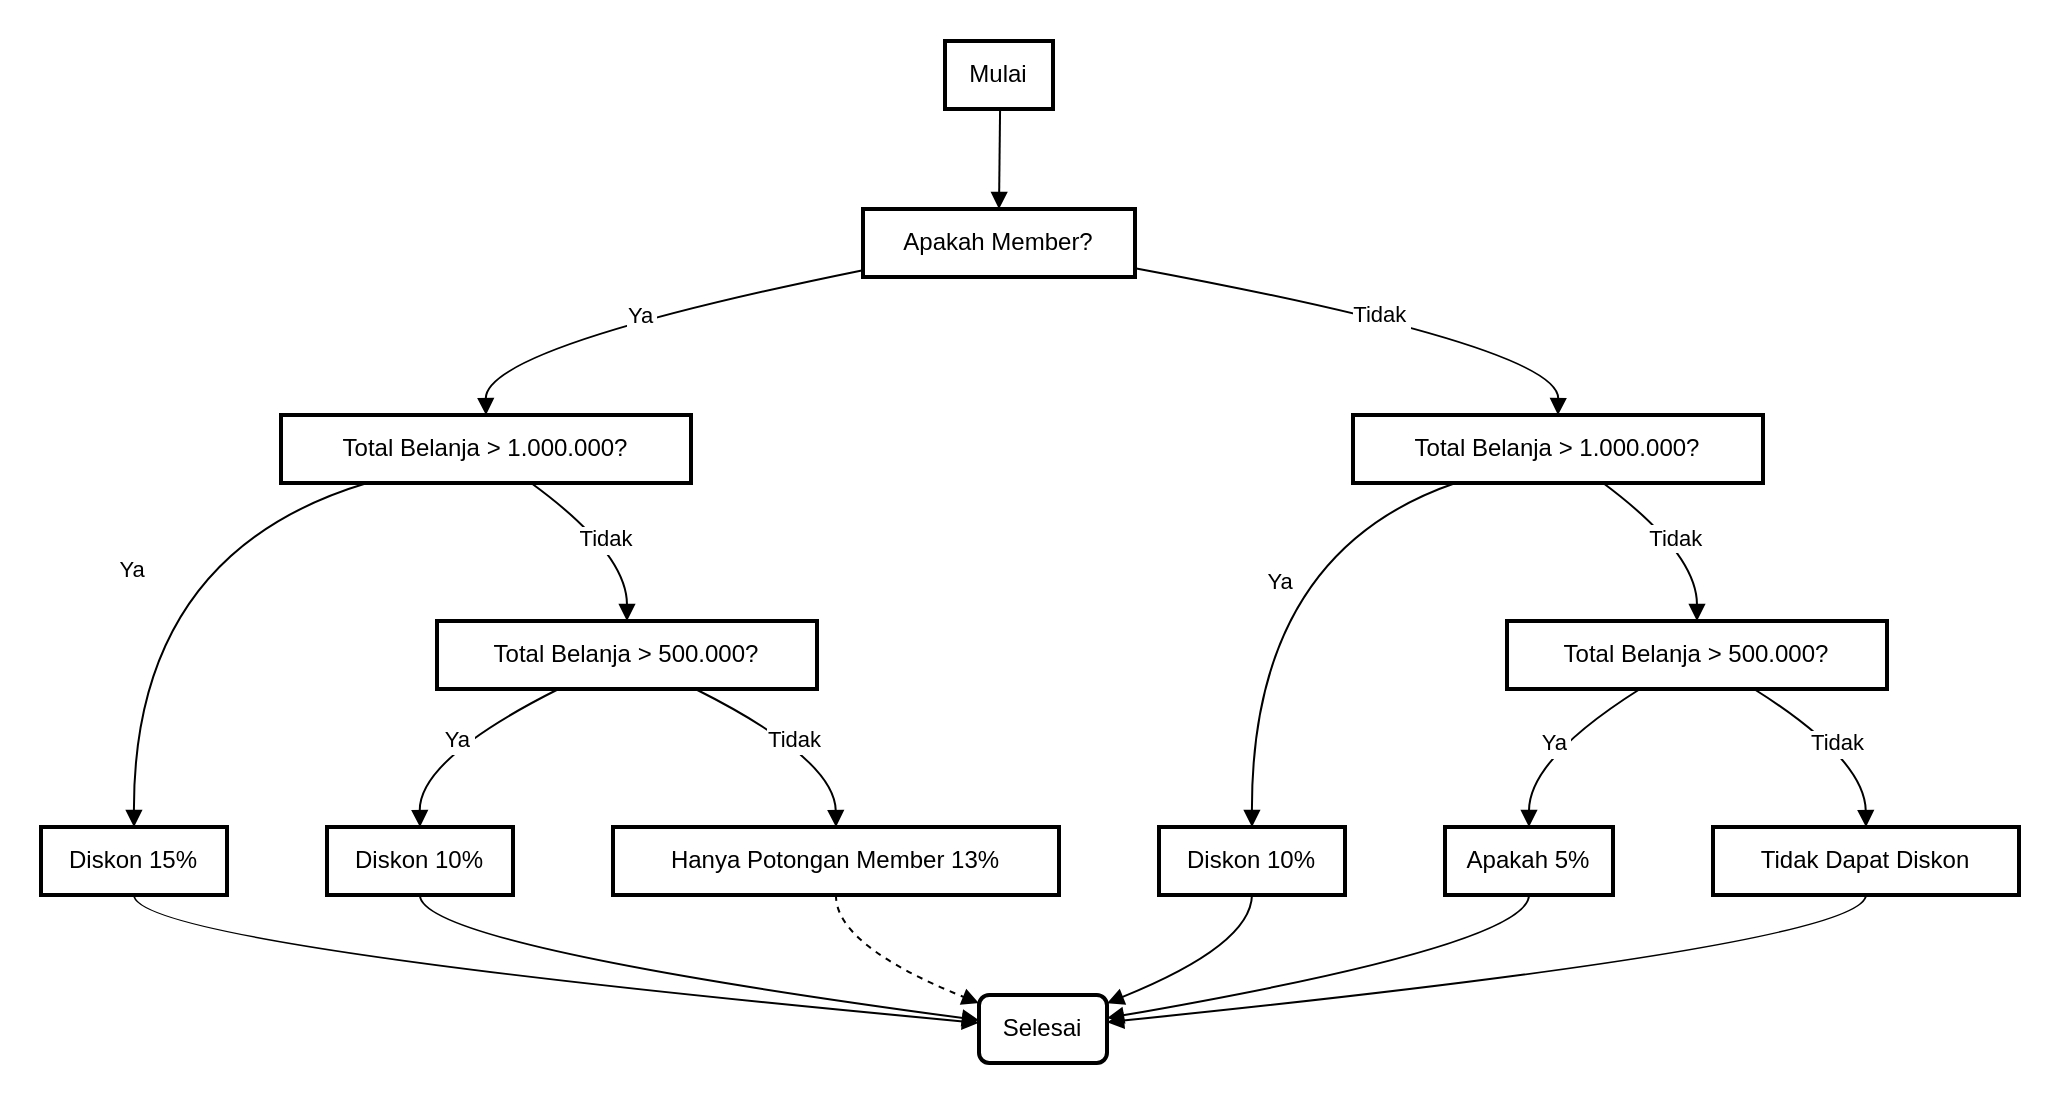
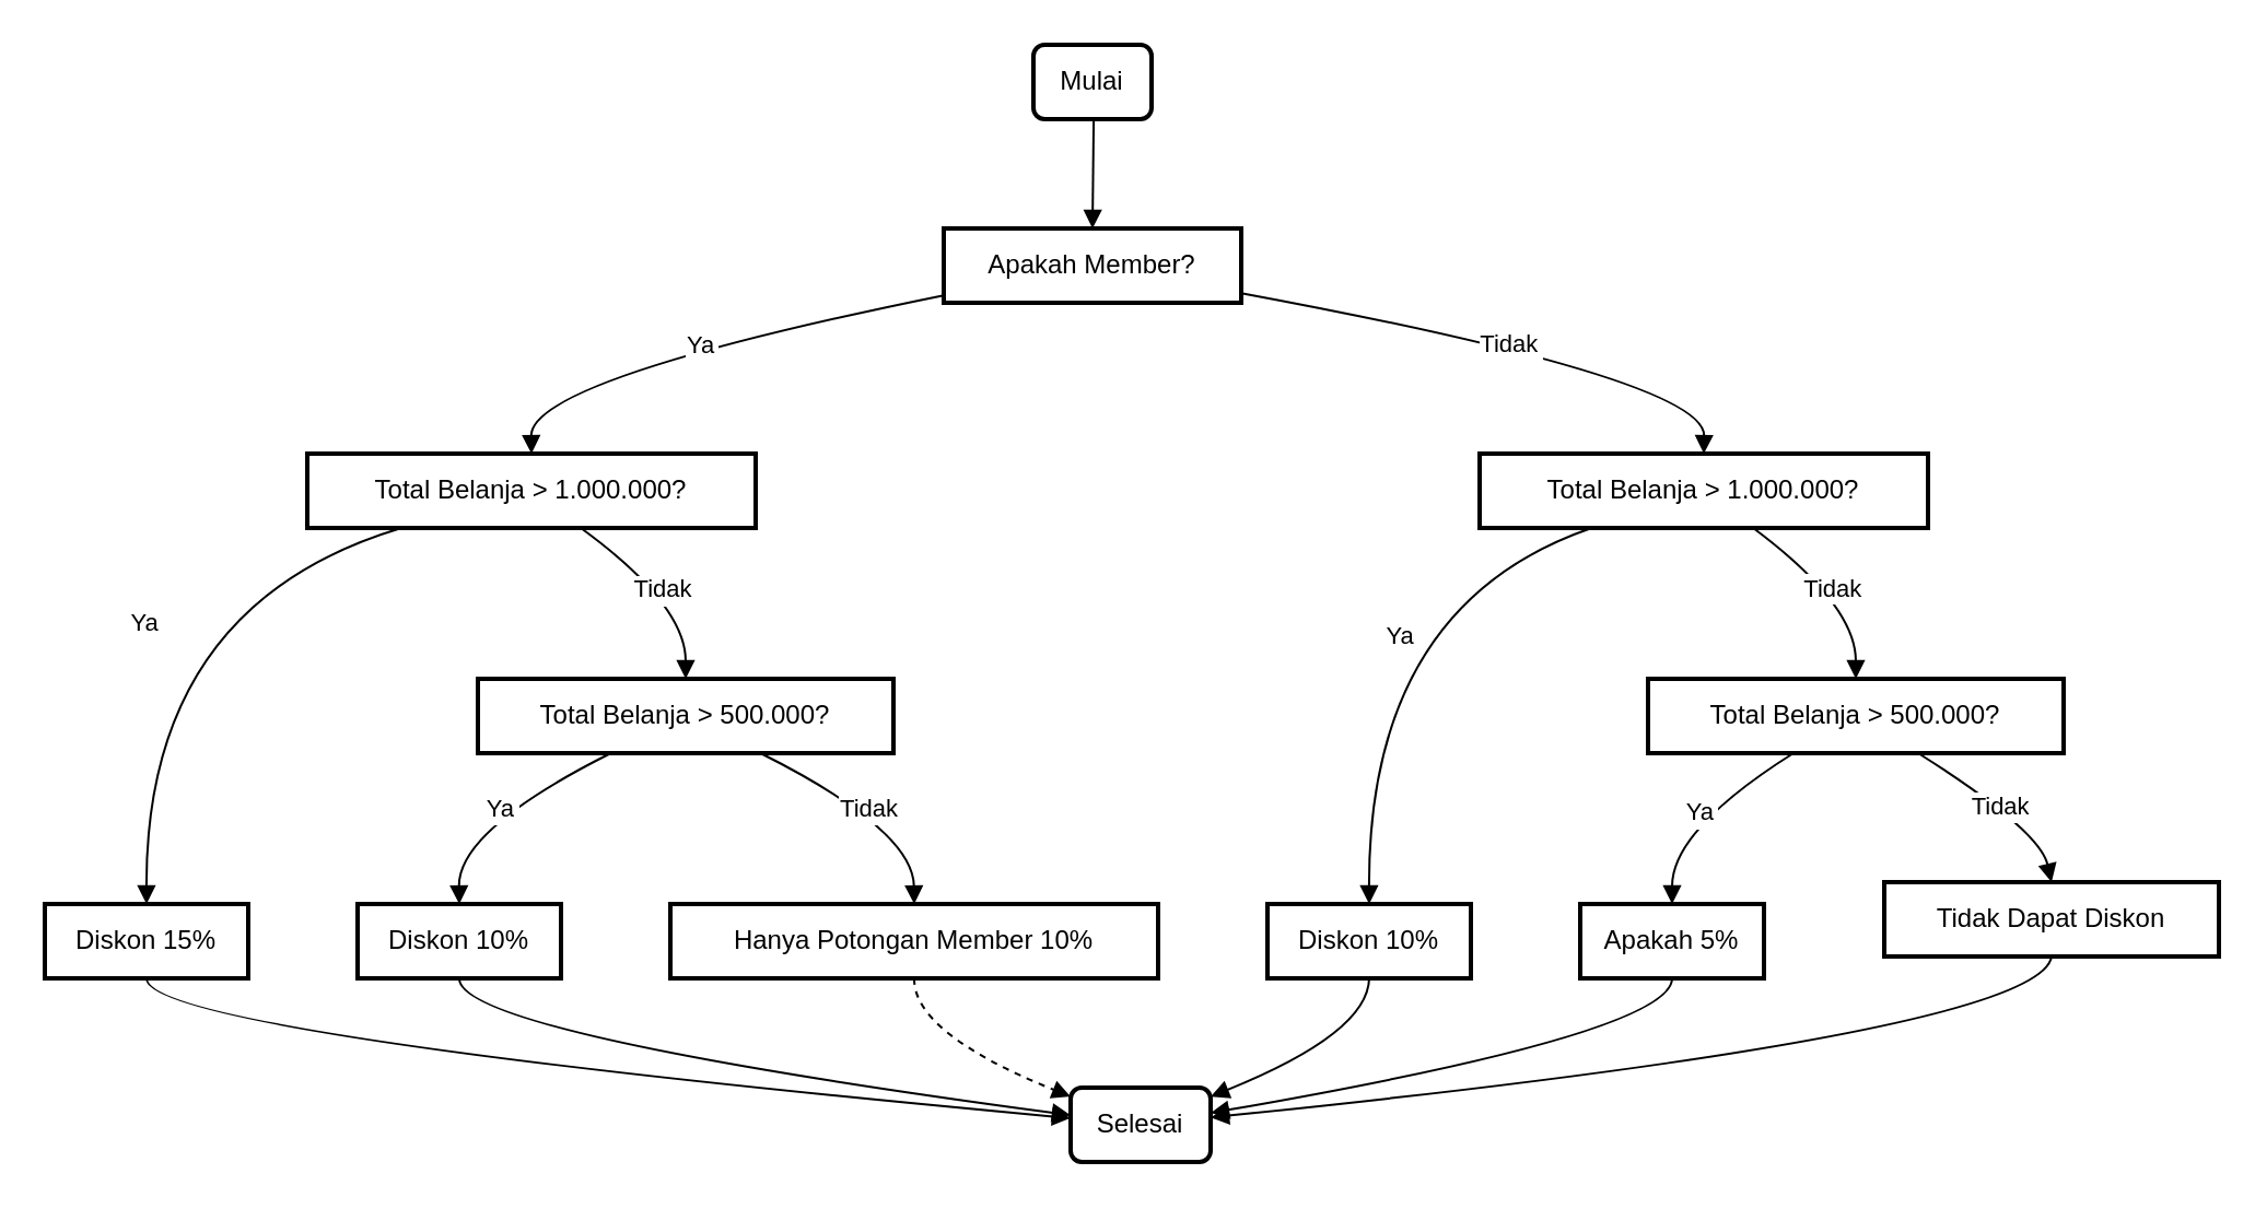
  <mxCell id="0" />
  <mxCell id="1" parent="0" />
- <mxCell id="2" value="Mulai" style="whiteSpace=wrap;strokeWidth=2;" vertex="1" parent="1"><mxGeometry x="472" y="20" width="54" height="34" as="geometry" /></mxCell>
+ <mxCell id="2" value="Mulai" style="whiteSpace=wrap;strokeWidth=2;rounded=1;" vertex="1" parent="1"><mxGeometry x="472" y="20" width="54" height="34" as="geometry" /></mxCell>
  <mxCell id="3" value="Apakah Member?" style="whiteSpace=wrap;strokeWidth=2;" vertex="1" parent="1"><mxGeometry x="431" y="104" width="136" height="34" as="geometry" /></mxCell>
  <mxCell id="4" value="Total Belanja &gt; 1.000.000?" style="whiteSpace=wrap;strokeWidth=2;" vertex="1" parent="1"><mxGeometry x="140" y="207" width="205" height="34" as="geometry" /></mxCell>
  <mxCell id="5" value="Diskon 15%" style="whiteSpace=wrap;strokeWidth=2;" vertex="1" parent="1"><mxGeometry x="20" y="413" width="93" height="34" as="geometry" /></mxCell>
  <mxCell id="6" value="Total Belanja &gt; 500.000?" style="whiteSpace=wrap;strokeWidth=2;" vertex="1" parent="1"><mxGeometry x="218" y="310" width="190" height="34" as="geometry" /></mxCell>
  <mxCell id="7" value="Diskon 10%" style="whiteSpace=wrap;strokeWidth=2;" vertex="1" parent="1"><mxGeometry x="163" y="413" width="93" height="34" as="geometry" /></mxCell>
- <mxCell id="8" value="Hanya Potongan Member 13%" style="whiteSpace=wrap;strokeWidth=2;" vertex="1" parent="1"><mxGeometry x="306" y="413" width="223" height="34" as="geometry" /></mxCell>
+ <mxCell id="8" value="Hanya Potongan Member 10%" style="whiteSpace=wrap;strokeWidth=2;" vertex="1" parent="1"><mxGeometry x="306" y="413" width="223" height="34" as="geometry" /></mxCell>
  <mxCell id="9" value="Total Belanja &gt; 1.000.000?" style="whiteSpace=wrap;strokeWidth=2;" vertex="1" parent="1"><mxGeometry x="676" y="207" width="205" height="34" as="geometry" /></mxCell>
  <mxCell id="10" value="Diskon 10%" style="whiteSpace=wrap;strokeWidth=2;" vertex="1" parent="1"><mxGeometry x="579" y="413" width="93" height="34" as="geometry" /></mxCell>
  <mxCell id="11" value="Total Belanja &gt; 500.000?" style="whiteSpace=wrap;strokeWidth=2;" vertex="1" parent="1"><mxGeometry x="753" y="310" width="190" height="34" as="geometry" /></mxCell>
  <mxCell id="12" value="Apakah 5%" style="whiteSpace=wrap;strokeWidth=2;" vertex="1" parent="1"><mxGeometry x="722" y="413" width="84" height="34" as="geometry" /></mxCell>
- <mxCell id="13" value="Tidak Dapat Diskon" style="whiteSpace=wrap;strokeWidth=2;" vertex="1" parent="1"><mxGeometry x="856" y="413" width="153" height="34" as="geometry" /></mxCell>
+ <mxCell id="13" value="Tidak Dapat Diskon" style="whiteSpace=wrap;strokeWidth=2;" vertex="1" parent="1"><mxGeometry x="861" y="403" width="153" height="34" as="geometry" /></mxCell>
  <mxCell id="14" value="Selesai" style="whiteSpace=wrap;strokeWidth=2;rounded=1;" vertex="1" parent="1"><mxGeometry x="489" y="497" width="64" height="34" as="geometry" /></mxCell>
  <mxCell id="15" value="" style="curved=1;startArrow=none;endArrow=block;exitX=0.51;exitY=1;entryX=0.5;entryY=0;rounded=0;" edge="1" parent="1" source="2" target="3"><mxGeometry relative="1" as="geometry"><Array as="points" /></mxGeometry></mxCell>
  <mxCell id="16" value="Ya" style="curved=1;startArrow=none;endArrow=block;exitX=0;exitY=0.9;entryX=0.5;entryY=0;rounded=0;" edge="1" parent="1" source="3" target="4"><mxGeometry relative="1" as="geometry"><Array as="points"><mxPoint x="242" y="173" /></Array></mxGeometry></mxCell>
  <mxCell id="17" value="Ya" style="curved=1;startArrow=none;endArrow=block;exitX=0.21;exitY=1;entryX=0.5;entryY=0;rounded=0;" edge="1" parent="1" source="4" target="5"><mxGeometry relative="1" as="geometry"><Array as="points"><mxPoint x="66" y="276" /></Array></mxGeometry></mxCell>
  <mxCell id="18" value="Tidak" style="curved=1;startArrow=none;endArrow=block;exitX=0.61;exitY=1;entryX=0.5;entryY=0;rounded=0;" edge="1" parent="1" source="4" target="6"><mxGeometry relative="1" as="geometry"><Array as="points"><mxPoint x="313" y="276" /></Array></mxGeometry></mxCell>
  <mxCell id="19" value="Ya" style="curved=1;startArrow=none;endArrow=block;exitX=0.32;exitY=1;entryX=0.5;entryY=0;rounded=0;" edge="1" parent="1" source="6" target="7"><mxGeometry relative="1" as="geometry"><Array as="points"><mxPoint x="209" y="379" /></Array></mxGeometry></mxCell>
  <mxCell id="20" value="Tidak" style="curved=1;startArrow=none;endArrow=block;exitX=0.68;exitY=1;entryX=0.5;entryY=0;rounded=0;" edge="1" parent="1" source="6" target="8"><mxGeometry relative="1" as="geometry"><Array as="points"><mxPoint x="417" y="379" /></Array></mxGeometry></mxCell>
  <mxCell id="21" value="Tidak" style="curved=1;startArrow=none;endArrow=block;exitX=1;exitY=0.87;entryX=0.5;entryY=0;rounded=0;" edge="1" parent="1" source="3" target="9"><mxGeometry relative="1" as="geometry"><Array as="points"><mxPoint x="779" y="173" /></Array></mxGeometry></mxCell>
  <mxCell id="22" value="Ya" style="curved=1;startArrow=none;endArrow=block;exitX=0.25;exitY=1;entryX=0.5;entryY=0;rounded=0;" edge="1" parent="1" source="9" target="10"><mxGeometry x="-0.003" y="15" relative="1" as="geometry"><Array as="points"><mxPoint x="625" y="276" /></Array><mxPoint as="offset" /></mxGeometry></mxCell>
  <mxCell id="23" value="Tidak" style="curved=1;startArrow=none;endArrow=block;exitX=0.61;exitY=1;entryX=0.5;entryY=0;rounded=0;" edge="1" parent="1" source="9" target="11"><mxGeometry relative="1" as="geometry"><Array as="points"><mxPoint x="848" y="276" /></Array></mxGeometry></mxCell>
  <mxCell id="24" value="Ya" style="curved=1;startArrow=none;endArrow=block;exitX=0.35;exitY=1;entryX=0.5;entryY=0;rounded=0;" edge="1" parent="1" source="11" target="12"><mxGeometry relative="1" as="geometry"><Array as="points"><mxPoint x="764" y="379" /></Array></mxGeometry></mxCell>
  <mxCell id="25" value="Tidak" style="curved=1;startArrow=none;endArrow=block;exitX=0.65;exitY=1;entryX=0.5;entryY=0;rounded=0;" edge="1" parent="1" source="11" target="13"><mxGeometry relative="1" as="geometry"><Array as="points"><mxPoint x="932" y="379" /></Array></mxGeometry></mxCell>
  <mxCell id="26" value="" style="curved=1;startArrow=none;endArrow=block;exitX=0.5;exitY=1;entryX=0;entryY=0.41;rounded=0;" edge="1" parent="1" source="5" target="14"><mxGeometry relative="1" as="geometry"><Array as="points"><mxPoint x="66" y="472" /></Array></mxGeometry></mxCell>
  <mxCell id="27" value="" style="curved=1;startArrow=none;endArrow=block;exitX=0.5;exitY=1;entryX=0;entryY=0.37;rounded=0;" edge="1" parent="1" source="7" target="14"><mxGeometry relative="1" as="geometry"><Array as="points"><mxPoint x="209" y="472" /></Array></mxGeometry></mxCell>
  <mxCell id="28" value="" style="curved=1;startArrow=none;endArrow=block;exitX=0.5;exitY=1;entryX=0;entryY=0.12;rounded=0;dashed=1;" edge="1" parent="1" source="8" target="14"><mxGeometry relative="1" as="geometry"><Array as="points"><mxPoint x="417" y="472" /></Array></mxGeometry></mxCell>
  <mxCell id="29" value="" style="curved=1;startArrow=none;endArrow=block;exitX=0.5;exitY=1;entryX=1;entryY=0.12;rounded=0;" edge="1" parent="1" source="10" target="14"><mxGeometry relative="1" as="geometry"><Array as="points"><mxPoint x="625" y="472" /></Array></mxGeometry></mxCell>
  <mxCell id="30" value="" style="curved=1;startArrow=none;endArrow=block;exitX=0.5;exitY=1;entryX=1;entryY=0.34;rounded=0;" edge="1" parent="1" source="12" target="14"><mxGeometry relative="1" as="geometry"><Array as="points"><mxPoint x="764" y="472" /></Array></mxGeometry></mxCell>
  <mxCell id="31" value="" style="curved=1;startArrow=none;endArrow=block;exitX=0.5;exitY=1;entryX=1;entryY=0.4;rounded=0;" edge="1" parent="1" source="13" target="14"><mxGeometry relative="1" as="geometry"><Array as="points"><mxPoint x="932" y="472" /></Array></mxGeometry></mxCell>
